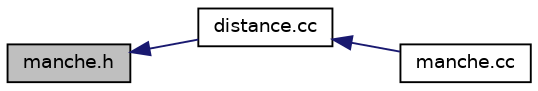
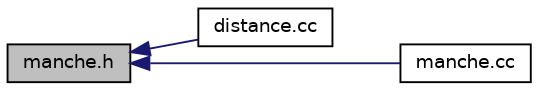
  digraph {
    rankdir=LR
    node [color=black fillcolor=white fontname=Helvetica fontsize=10 shape=record style=filled]
    edge [color=midnightblue dir=back fontname=Helvetica fontsize=10 labelfontname=Helvetica labelfontsize=10 style=solid]
    n1 [fillcolor=grey75 fontcolor=black height=0.2 label="manche.h" width=0.4]
    n2 [height=0.2 label="distance.cc" width=0.4]
    n3 [height=0.2 label="manche.cc" width=0.4]
    n1 -> n2
-   n2 -> n3
+   n1 -> n3
  }
